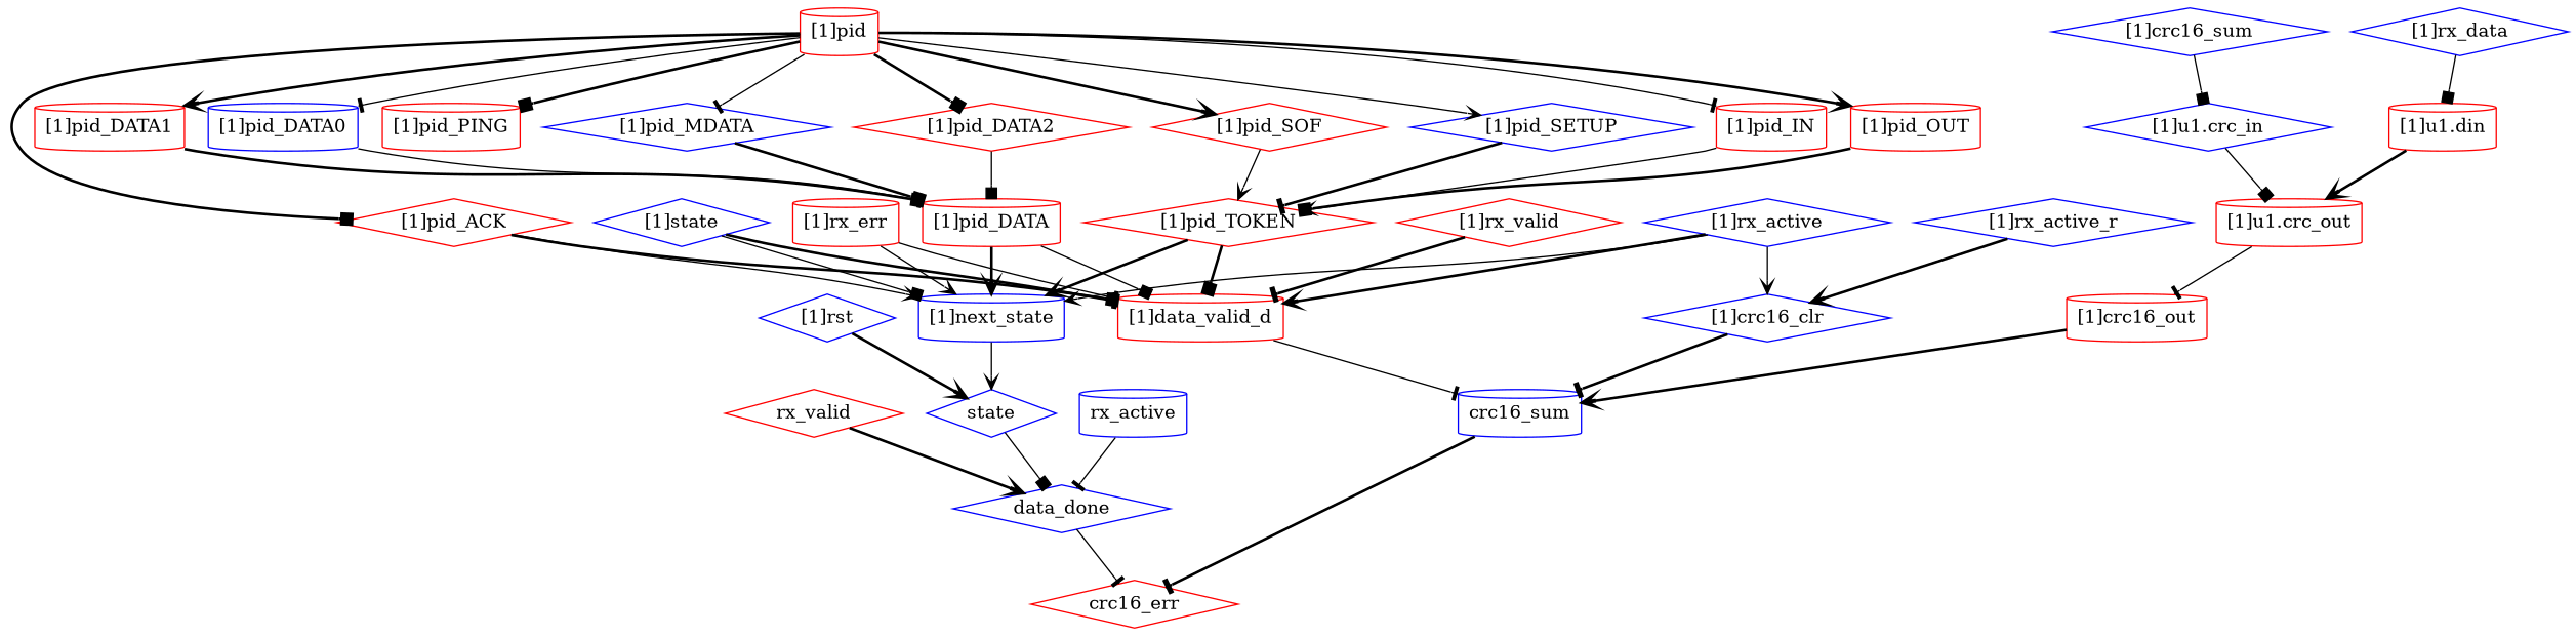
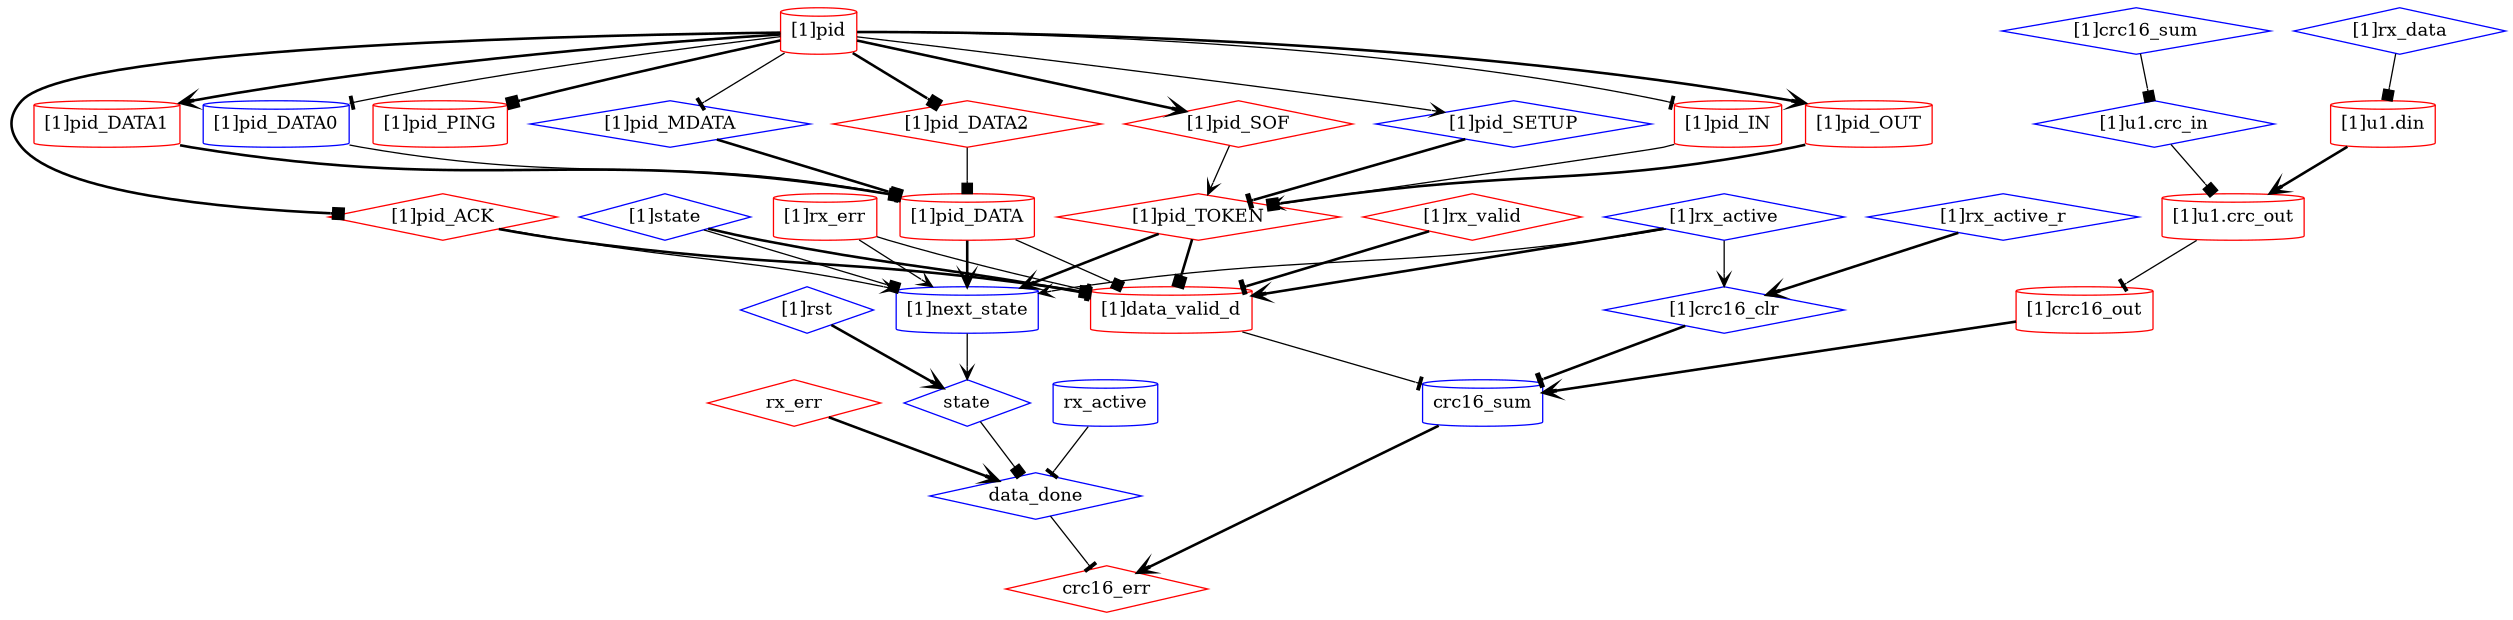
  strict digraph {
    node [color=red complexity=5 importance=0.102044639287 rank=0.00728890280624 shape=diamond]
    edge [arrowhead=vee style=bold]
-   rx_err [importance=0.0356289186704 rank=0.00712578373409 label=rx_valid]
+   rx_err [importance=0.0356289186704 rank=0.00712578373409]
    data_done [color=blue complexity=3 importance=0.026746814414 rank=0.00891560480466]
    crc16_err [complexity=0 importance=0.0167403188305 rank=0.0]
    "[1]rx_err" [complexity=17 importance=0.250290949953 rank=0.0147229970561 shape=cylinder]
    "[1]data_valid_d" [complexity=4 importance=0.0603522114241 rank=0.015088052856 shape=cylinder]
    "[1]next_state" [color=blue complexity=6 importance=0.0966232229884 rank=0.0161038704981 shape=cylinder]
    crc16_sum [color=blue complexity=3 importance=0.0431720870989 rank=0.0143906956996 shape=cylinder]
    state [color=blue complexity=4 importance=0.0565519434592 rank=0.0141379858648]
    "[1]rst" [color=blue importance=0.121985991175 rank=0.024397198235]
    "[1]rx_active_r" [color=blue complexity=7 importance=0.108932300145 rank=0.0155617571636]
    "[1]crc16_clr" [color=blue complexity=4 importance=0.0998970556777 rank=0.0249742639194]
    "[1]pid_IN" [complexity=14 shape=cylinder]
    "[1]pid_TOKEN" [complexity=8 importance=0.0926703045968 rank=0.0115837880746]
    "[1]u1.crc_in" [color=blue complexity=105 importance=3.30407530405 rank=0.0314673838481]
    "[1]u1.crc_out" [importance=0.0843227122134 rank=0.0168645424427 shape=cylinder]
    "[1]crc16_out" [importance=0.0628116163081 rank=0.0125623232616 shape=cylinder]
    "[1]pid_DATA1" [complexity=13 importance=0.0973574415041 rank=0.00748903396185 shape=cylinder]
    "[1]pid_DATA" [complexity=8 importance=0.0879831068135 rank=0.0109978883517 shape=cylinder]
    "[1]pid_DATA0" [color=blue complexity=13 importance=0.0973574415041 rank=0.00748903396185 shape=cylinder]
    "[1]pid_DATA2" [complexity=13 importance=0.0973574415041 rank=0.00748903396185]
    "[1]u1.din" [complexity=95 importance=2.6237743961 rank=0.0276186778537 shape=cylinder]
    "[1]pid" [complexity=8 importance=0.0874472711683 rank=0.010930908896 shape=cylinder]
    "[1]pid_OUT" [complexity=14 shape=cylinder]
    "[1]pid_MDATA" [color=blue complexity=13 importance=0.0973574415041 rank=0.00748903396185]
    "[1]pid_PING" [complexity=14 shape=cylinder]
    "[1]pid_SOF" [complexity=14]
    "[1]pid_ACK" [complexity=6 importance=0.0697265461147 rank=0.0116210910191]
    "[1]pid_SETUP" [color=blue complexity=14]
    "[1]rx_data" [color=blue complexity=95 importance=2.63265650035 rank=0.0277121736879]
    "[1]crc16_sum" [color=blue complexity=105 importance=3.33050707232 rank=0.0317191149745]
    rx_active [color=blue importance=0.0356289186704 rank=0.00712578373409 shape=cylinder]
    "[1]state" [color=blue importance=0.150509551893 rank=0.0301019103787]
    "[1]rx_active" [color=blue complexity=7 importance=0.108779159934 rank=0.0155398799906]
    "[1]rx_valid" [complexity=15 importance=0.189938738529 rank=0.0126625825686]
    rx_err -> data_done
    data_done -> crc16_err [arrowhead=tee style=solid]
    "[1]rx_err" -> "[1]data_valid_d" [arrowhead=tee style=solid]
    "[1]rx_err" -> "[1]next_state" [style=solid]
    "[1]data_valid_d" -> crc16_sum [arrowhead=tee style=solid]
    "[1]next_state" -> state [style=solid]
-   crc16_sum -> crc16_err [arrowhead=tee]
+   crc16_sum -> crc16_err
    state -> data_done [arrowhead=box style=solid]
    "[1]rst" -> state
    "[1]rx_active_r" -> "[1]crc16_clr"
    "[1]crc16_clr" -> crc16_sum [arrowhead=tee]
    "[1]pid_IN" -> "[1]pid_TOKEN" [style=solid]
    "[1]pid_TOKEN" -> "[1]data_valid_d" [arrowhead=box]
    "[1]pid_TOKEN" -> "[1]next_state"
    "[1]u1.crc_in" -> "[1]u1.crc_out" [arrowhead=box style=solid]
    "[1]u1.crc_out" -> "[1]crc16_out" [arrowhead=tee style=solid]
    "[1]crc16_out" -> crc16_sum
    "[1]pid_DATA1" -> "[1]pid_DATA" [arrowhead=box]
    "[1]pid_DATA" -> "[1]data_valid_d" [arrowhead=box style=solid]
    "[1]pid_DATA" -> "[1]next_state"
    "[1]pid_DATA0" -> "[1]pid_DATA" [arrowhead=tee style=solid]
    "[1]pid_DATA2" -> "[1]pid_DATA" [arrowhead=box style=solid]
    "[1]u1.din" -> "[1]u1.crc_out"
    "[1]pid" -> "[1]pid_IN" [arrowhead=tee style=solid]
    "[1]pid" -> "[1]pid_DATA1"
    "[1]pid" -> "[1]pid_DATA0" [arrowhead=tee style=solid]
    "[1]pid" -> "[1]pid_DATA2" [arrowhead=box]
    "[1]pid" -> "[1]pid_OUT"
    "[1]pid" -> "[1]pid_MDATA" [arrowhead=tee style=solid]
    "[1]pid" -> "[1]pid_PING" [arrowhead=box]
    "[1]pid" -> "[1]pid_SOF"
    "[1]pid" -> "[1]pid_ACK" [arrowhead=box]
    "[1]pid" -> "[1]pid_SETUP" [style=solid]
    "[1]pid_OUT" -> "[1]pid_TOKEN" [arrowhead=box]
    "[1]pid_MDATA" -> "[1]pid_DATA" [arrowhead=box]
    "[1]pid_SOF" -> "[1]pid_TOKEN" [style=solid]
    "[1]pid_ACK" -> "[1]data_valid_d" [arrowhead=box]
    "[1]pid_ACK" -> "[1]next_state" [style=solid]
    "[1]pid_SETUP" -> "[1]pid_TOKEN" [arrowhead=tee]
    "[1]rx_data" -> "[1]u1.din" [arrowhead=box style=solid]
    "[1]crc16_sum" -> "[1]u1.crc_in" [arrowhead=box style=solid]
    rx_active -> data_done [arrowhead=tee style=solid]
    "[1]state" -> "[1]data_valid_d" [arrowhead=tee]
    "[1]state" -> "[1]next_state" [arrowhead=box style=solid]
    "[1]rx_active" -> "[1]data_valid_d"
    "[1]rx_active" -> "[1]next_state" [style=solid]
    "[1]rx_active" -> "[1]crc16_clr" [style=solid]
    "[1]rx_valid" -> "[1]data_valid_d" [arrowhead=tee]
  }
